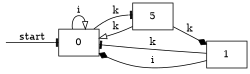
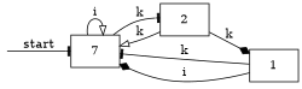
  digraph {
    rankdir=LR
    node [shape=box]
    edge [arrowhead=tee]
    __start [shape=point style=invis]
-   0
-   2 [label=5]
+   0 [label=7]
+   2
    1
    __start -> 0 [label=start]
    0 -> 0 [arrowhead=onormal label=i]
    0 -> 2 [label=k]
    2 -> 0 [arrowhead=onormal label=k]
    2 -> 1 [arrowhead=diamond label=k]
    1 -> 0 [label=k]
    1 -> 0 [arrowhead=diamond label=i]
  }
